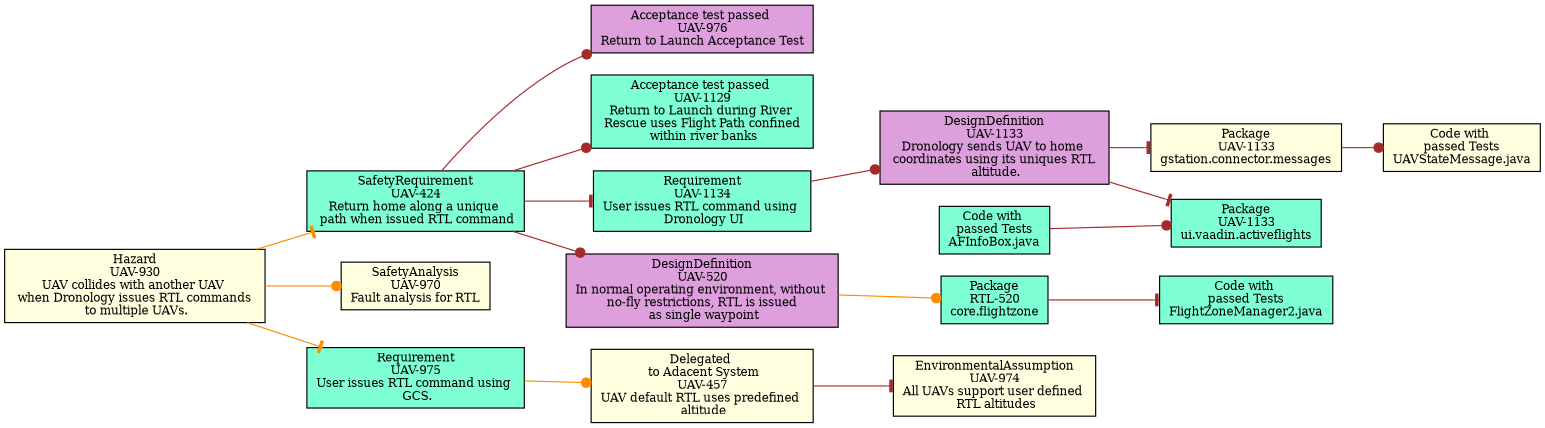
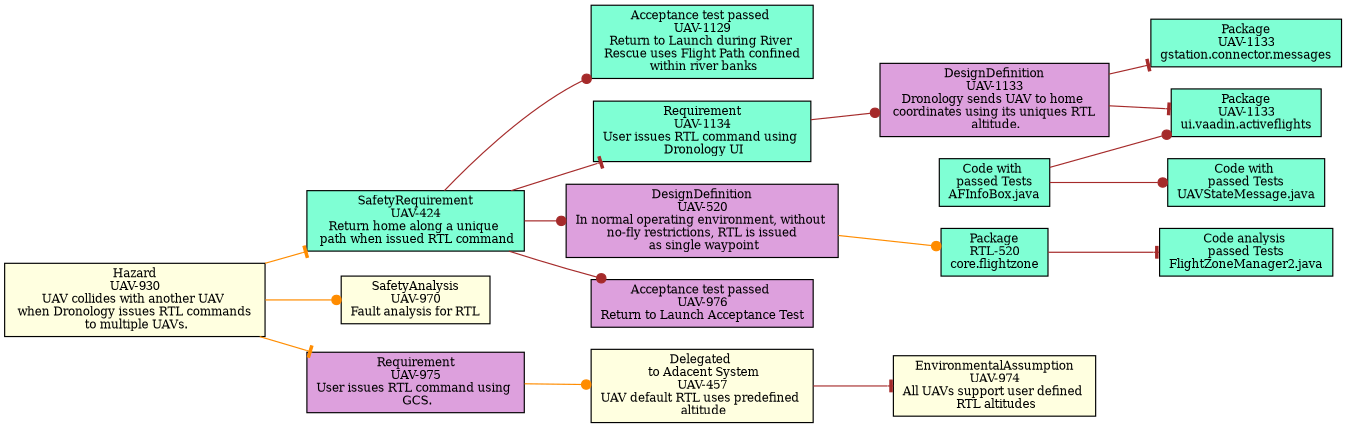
  digraph {
    autosize=false
    rankdir=LR
    node [color=black fillcolor=aquamarine fontsize=10 shape=record style=filled]
    edge [arrowhead=dot color=brown]
    n1 [fillcolor=lightyellow label="Hazard\nUAV-930\nUAV collides with another UAV \n when Dronology issues RTL commands \n to multiple UAVs. "]
    n2 [label="SafetyRequirement\nUAV-424\nReturn home along a unique \n path when issued RTL command "]
    n3 [fillcolor=lightyellow label="SafetyAnalysis\nUAV-970\nFault analysis for RTL "]
-   n4 [label="Requirement\nUAV-975\nUser issues RTL command using \n GCS. "]
+   n4 [fillcolor=plum label="Requirement\nUAV-975\nUser issues RTL command using \n GCS. "]
    n5 [label="Acceptance test passed \nUAV-1129\nReturn to Launch during River \n Rescue uses Flight Path confined \n within river banks "]
    n6 [label="Requirement\nUAV-1134\nUser issues RTL command using \n Dronology UI "]
    n7 [fillcolor=plum label="DesignDefinition\nUAV-520\nIn normal operating environment, without \n no-fly restrictions, RTL is issued \n as single waypoint "]
    n8 [fillcolor=plum label="Acceptance test passed \nUAV-976\nReturn to Launch Acceptance Test "]
    n9 [fillcolor=lightyellow label=" Delegated \n to Adacent System\nUAV-457\nUAV default RTL uses predefined \n altitude "]
    n10 [fillcolor=plum label="DesignDefinition\nUAV-1133\nDronology sends UAV to home \n coordinates using its uniques RTL \n altitude. "]
    n11 [label="Package\nRTL-520\ncore.flightzone"]
-   n12 [fillcolor=lightyellow label="Package\nUAV-1133\ngstation.connector.messages"]
+   n12 [label="Package\nUAV-1133\ngstation.connector.messages"]
    n13 [label="Package\nUAV-1133\nui.vaadin.activeflights"]
-   n14 [fillcolor=lightyellow label="Code with \n passed Tests \nUAVStateMessage.java"]
+   n14 [label="Code with \n passed Tests \nUAVStateMessage.java"]
    n15 [label="Code with \n passed Tests \nAFInfoBox.java"]
-   n16 [label="Code with \n passed Tests \nFlightZoneManager2.java"]
+   n16 [label="Code analysis \n passed Tests \nFlightZoneManager2.java"]
    n17 [fillcolor=lightyellow label="EnvironmentalAssumption\nUAV-974\nAll UAVs support user defined \n RTL altitudes "]
    n1 -> n2 [arrowhead=tee color=darkorange]
    n1 -> n3 [color=darkorange]
    n1 -> n4 [arrowhead=tee color=darkorange]
    n2 -> n5
    n2 -> n6 [arrowhead=tee]
    n2 -> n7
    n2 -> n8
    n4 -> n9 [color=darkorange]
    n6 -> n10
    n7 -> n11 [color=darkorange]
    n9 -> n17 [arrowhead=tee]
    n10 -> n12 [arrowhead=tee]
    n10 -> n13 [arrowhead=tee]
    n11 -> n16 [arrowhead=tee]
-   n12 -> n14
+   n15 -> n14
    n15 -> n13
  }
